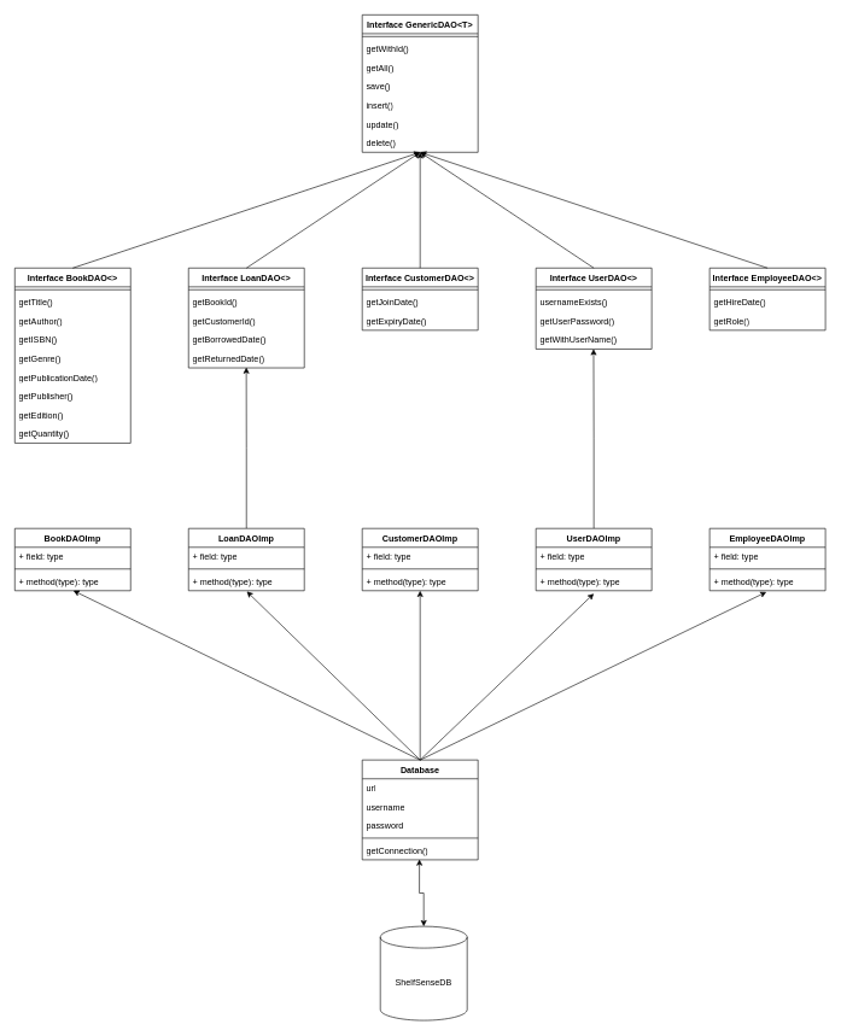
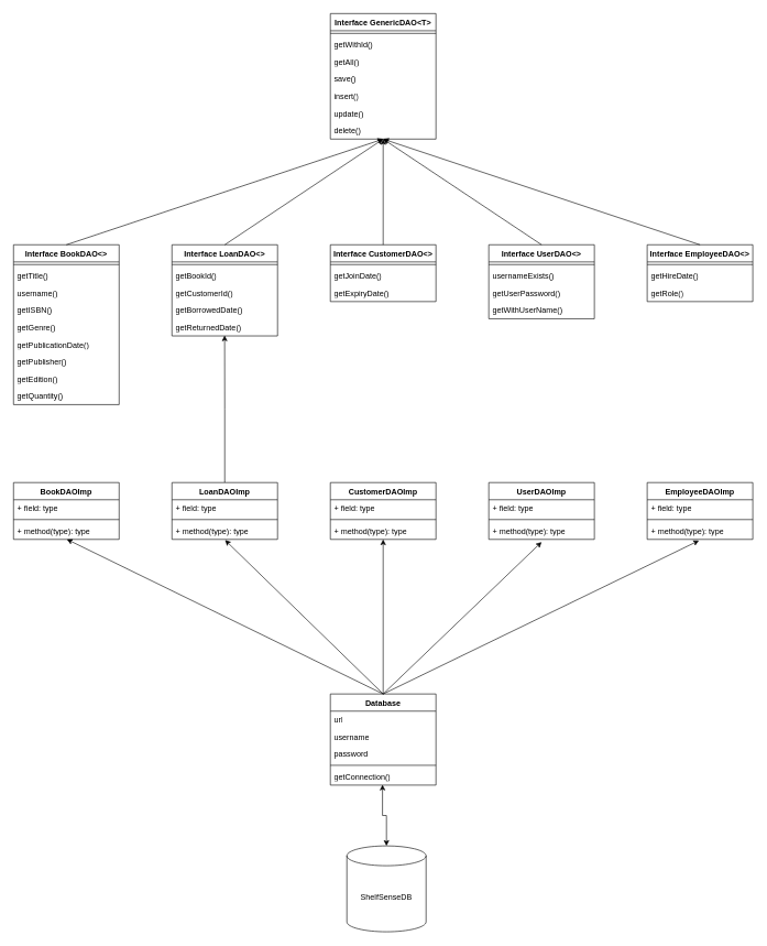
  <mxCell id="0" />
  <mxCell id="1" parent="0" />
  <mxCell id="2" value="Interface GenericDAO&amp;lt;T&amp;gt;" style="swimlane;fontStyle=1;align=center;verticalAlign=top;childLayout=stackLayout;horizontal=1;startSize=26;horizontalStack=0;resizeParent=1;resizeParentMax=0;resizeLast=0;collapsible=1;marginBottom=0;whiteSpace=wrap;html=1;" vertex="1" parent="1"><mxGeometry x="500" y="20" width="160" height="190" as="geometry" /></mxCell>
  <mxCell id="3" value="" style="line;strokeWidth=1;fillColor=none;align=left;verticalAlign=middle;spacingTop=-1;spacingLeft=3;spacingRight=3;rotatable=0;labelPosition=right;points=[];portConstraint=eastwest;strokeColor=inherit;" vertex="1" parent="2"><mxGeometry y="26" width="160" height="8" as="geometry" /></mxCell>
  <mxCell id="4" value="getWithId()" style="text;strokeColor=none;fillColor=none;align=left;verticalAlign=top;spacingLeft=4;spacingRight=4;overflow=hidden;rotatable=0;points=[[0,0.5],[1,0.5]];portConstraint=eastwest;whiteSpace=wrap;html=1;" vertex="1" parent="2"><mxGeometry y="34" width="160" height="26" as="geometry" /></mxCell>
  <mxCell id="5" value="getAll()" style="text;strokeColor=none;fillColor=none;align=left;verticalAlign=top;spacingLeft=4;spacingRight=4;overflow=hidden;rotatable=0;points=[[0,0.5],[1,0.5]];portConstraint=eastwest;whiteSpace=wrap;html=1;" vertex="1" parent="2"><mxGeometry y="60" width="160" height="26" as="geometry" /></mxCell>
  <mxCell id="6" value="save()" style="text;strokeColor=none;fillColor=none;align=left;verticalAlign=top;spacingLeft=4;spacingRight=4;overflow=hidden;rotatable=0;points=[[0,0.5],[1,0.5]];portConstraint=eastwest;whiteSpace=wrap;html=1;" vertex="1" parent="2"><mxGeometry y="86" width="160" height="26" as="geometry" /></mxCell>
  <mxCell id="7" value="insert()" style="text;strokeColor=none;fillColor=none;align=left;verticalAlign=top;spacingLeft=4;spacingRight=4;overflow=hidden;rotatable=0;points=[[0,0.5],[1,0.5]];portConstraint=eastwest;whiteSpace=wrap;html=1;" vertex="1" parent="2"><mxGeometry y="112" width="160" height="26" as="geometry" /></mxCell>
  <mxCell id="8" value="update()" style="text;strokeColor=none;fillColor=none;align=left;verticalAlign=top;spacingLeft=4;spacingRight=4;overflow=hidden;rotatable=0;points=[[0,0.5],[1,0.5]];portConstraint=eastwest;whiteSpace=wrap;html=1;" vertex="1" parent="2"><mxGeometry y="138" width="160" height="26" as="geometry" /></mxCell>
  <mxCell id="9" value="delete()" style="text;strokeColor=none;fillColor=none;align=left;verticalAlign=top;spacingLeft=4;spacingRight=4;overflow=hidden;rotatable=0;points=[[0,0.5],[1,0.5]];portConstraint=eastwest;whiteSpace=wrap;html=1;" vertex="1" parent="2"><mxGeometry y="164" width="160" height="26" as="geometry" /></mxCell>
  <mxCell id="10" value="Interface UserDAO&amp;lt;&amp;gt;" style="swimlane;fontStyle=1;align=center;verticalAlign=top;childLayout=stackLayout;horizontal=1;startSize=26;horizontalStack=0;resizeParent=1;resizeParentMax=0;resizeLast=0;collapsible=1;marginBottom=0;whiteSpace=wrap;html=1;" vertex="1" parent="1"><mxGeometry x="740" y="370" width="160" height="112" as="geometry" /></mxCell>
  <mxCell id="11" value="" style="line;strokeWidth=1;fillColor=none;align=left;verticalAlign=middle;spacingTop=-1;spacingLeft=3;spacingRight=3;rotatable=0;labelPosition=right;points=[];portConstraint=eastwest;strokeColor=inherit;" vertex="1" parent="10"><mxGeometry y="26" width="160" height="8" as="geometry" /></mxCell>
  <mxCell id="12" value="usernameExists()" style="text;strokeColor=none;fillColor=none;align=left;verticalAlign=top;spacingLeft=4;spacingRight=4;overflow=hidden;rotatable=0;points=[[0,0.5],[1,0.5]];portConstraint=eastwest;whiteSpace=wrap;html=1;" vertex="1" parent="10"><mxGeometry y="34" width="160" height="26" as="geometry" /></mxCell>
  <mxCell id="13" value="getUserPassword()" style="text;strokeColor=none;fillColor=none;align=left;verticalAlign=top;spacingLeft=4;spacingRight=4;overflow=hidden;rotatable=0;points=[[0,0.5],[1,0.5]];portConstraint=eastwest;whiteSpace=wrap;html=1;" vertex="1" parent="10"><mxGeometry y="60" width="160" height="26" as="geometry" /></mxCell>
  <mxCell id="14" value="getWithUserName()" style="text;strokeColor=none;fillColor=none;align=left;verticalAlign=top;spacingLeft=4;spacingRight=4;overflow=hidden;rotatable=0;points=[[0,0.5],[1,0.5]];portConstraint=eastwest;whiteSpace=wrap;html=1;" vertex="1" parent="10"><mxGeometry y="86" width="160" height="26" as="geometry" /></mxCell>
  <mxCell id="15" value="Interface CustomerDAO&amp;lt;&amp;gt;" style="swimlane;fontStyle=1;align=center;verticalAlign=top;childLayout=stackLayout;horizontal=1;startSize=26;horizontalStack=0;resizeParent=1;resizeParentMax=0;resizeLast=0;collapsible=1;marginBottom=0;whiteSpace=wrap;html=1;" vertex="1" parent="1"><mxGeometry x="500" y="370" width="160" height="86" as="geometry"><mxRectangle x="240" y="550" width="100" height="30" as="alternateBounds" /></mxGeometry></mxCell>
  <mxCell id="16" value="" style="line;strokeWidth=1;fillColor=none;align=left;verticalAlign=middle;spacingTop=-1;spacingLeft=3;spacingRight=3;rotatable=0;labelPosition=right;points=[];portConstraint=eastwest;strokeColor=inherit;" vertex="1" parent="15"><mxGeometry y="26" width="160" height="8" as="geometry" /></mxCell>
  <mxCell id="17" value="getJoinDate()" style="text;strokeColor=none;fillColor=none;align=left;verticalAlign=top;spacingLeft=4;spacingRight=4;overflow=hidden;rotatable=0;points=[[0,0.5],[1,0.5]];portConstraint=eastwest;whiteSpace=wrap;html=1;" vertex="1" parent="15"><mxGeometry y="34" width="160" height="26" as="geometry" /></mxCell>
  <mxCell id="18" value="getExpiryDate()" style="text;strokeColor=none;fillColor=none;align=left;verticalAlign=top;spacingLeft=4;spacingRight=4;overflow=hidden;rotatable=0;points=[[0,0.5],[1,0.5]];portConstraint=eastwest;whiteSpace=wrap;html=1;" vertex="1" parent="15"><mxGeometry y="60" width="160" height="26" as="geometry" /></mxCell>
  <mxCell id="19" value="Interface EmployeeDAO&amp;lt;&amp;gt;" style="swimlane;fontStyle=1;align=center;verticalAlign=top;childLayout=stackLayout;horizontal=1;startSize=26;horizontalStack=0;resizeParent=1;resizeParentMax=0;resizeLast=0;collapsible=1;marginBottom=0;whiteSpace=wrap;html=1;" vertex="1" parent="1"><mxGeometry x="980" y="370" width="160" height="86" as="geometry" /></mxCell>
  <mxCell id="20" value="" style="line;strokeWidth=1;fillColor=none;align=left;verticalAlign=middle;spacingTop=-1;spacingLeft=3;spacingRight=3;rotatable=0;labelPosition=right;points=[];portConstraint=eastwest;strokeColor=inherit;" vertex="1" parent="19"><mxGeometry y="26" width="160" height="8" as="geometry" /></mxCell>
  <mxCell id="21" value="getHireDate()" style="text;strokeColor=none;fillColor=none;align=left;verticalAlign=top;spacingLeft=4;spacingRight=4;overflow=hidden;rotatable=0;points=[[0,0.5],[1,0.5]];portConstraint=eastwest;whiteSpace=wrap;html=1;" vertex="1" parent="19"><mxGeometry y="34" width="160" height="26" as="geometry" /></mxCell>
  <mxCell id="22" value="getRole()" style="text;strokeColor=none;fillColor=none;align=left;verticalAlign=top;spacingLeft=4;spacingRight=4;overflow=hidden;rotatable=0;points=[[0,0.5],[1,0.5]];portConstraint=eastwest;whiteSpace=wrap;html=1;" vertex="1" parent="19"><mxGeometry y="60" width="160" height="26" as="geometry" /></mxCell>
  <mxCell id="23" value="Interface LoanDAO&amp;lt;&amp;gt;" style="swimlane;fontStyle=1;align=center;verticalAlign=top;childLayout=stackLayout;horizontal=1;startSize=26;horizontalStack=0;resizeParent=1;resizeParentMax=0;resizeLast=0;collapsible=1;marginBottom=0;whiteSpace=wrap;html=1;" vertex="1" parent="1"><mxGeometry x="260" y="370" width="160" height="138" as="geometry"><mxRectangle x="240" y="550" width="100" height="30" as="alternateBounds" /></mxGeometry></mxCell>
  <mxCell id="24" value="" style="line;strokeWidth=1;fillColor=none;align=left;verticalAlign=middle;spacingTop=-1;spacingLeft=3;spacingRight=3;rotatable=0;labelPosition=right;points=[];portConstraint=eastwest;strokeColor=inherit;" vertex="1" parent="23"><mxGeometry y="26" width="160" height="8" as="geometry" /></mxCell>
  <mxCell id="25" value="getBookId()" style="text;strokeColor=none;fillColor=none;align=left;verticalAlign=top;spacingLeft=4;spacingRight=4;overflow=hidden;rotatable=0;points=[[0,0.5],[1,0.5]];portConstraint=eastwest;whiteSpace=wrap;html=1;" vertex="1" parent="23"><mxGeometry y="34" width="160" height="26" as="geometry" /></mxCell>
  <mxCell id="26" value="getCustomerId()" style="text;strokeColor=none;fillColor=none;align=left;verticalAlign=top;spacingLeft=4;spacingRight=4;overflow=hidden;rotatable=0;points=[[0,0.5],[1,0.5]];portConstraint=eastwest;whiteSpace=wrap;html=1;" vertex="1" parent="23"><mxGeometry y="60" width="160" height="26" as="geometry" /></mxCell>
  <mxCell id="27" value="getBorrowedDate()" style="text;strokeColor=none;fillColor=none;align=left;verticalAlign=top;spacingLeft=4;spacingRight=4;overflow=hidden;rotatable=0;points=[[0,0.5],[1,0.5]];portConstraint=eastwest;whiteSpace=wrap;html=1;" vertex="1" parent="23"><mxGeometry y="86" width="160" height="26" as="geometry" /></mxCell>
  <mxCell id="28" value="getReturnedDate()" style="text;strokeColor=none;fillColor=none;align=left;verticalAlign=top;spacingLeft=4;spacingRight=4;overflow=hidden;rotatable=0;points=[[0,0.5],[1,0.5]];portConstraint=eastwest;whiteSpace=wrap;html=1;" vertex="1" parent="23"><mxGeometry y="112" width="160" height="26" as="geometry" /></mxCell>
  <mxCell id="29" value="Interface BookDAO&amp;lt;&amp;gt;" style="swimlane;fontStyle=1;align=center;verticalAlign=top;childLayout=stackLayout;horizontal=1;startSize=26;horizontalStack=0;resizeParent=1;resizeParentMax=0;resizeLast=0;collapsible=1;marginBottom=0;whiteSpace=wrap;html=1;" vertex="1" parent="1"><mxGeometry x="20" y="370" width="160" height="242" as="geometry"><mxRectangle x="240" y="550" width="100" height="30" as="alternateBounds" /></mxGeometry></mxCell>
  <mxCell id="30" value="" style="line;strokeWidth=1;fillColor=none;align=left;verticalAlign=middle;spacingTop=-1;spacingLeft=3;spacingRight=3;rotatable=0;labelPosition=right;points=[];portConstraint=eastwest;strokeColor=inherit;" vertex="1" parent="29"><mxGeometry y="26" width="160" height="8" as="geometry" /></mxCell>
  <mxCell id="31" value="getTitle()" style="text;strokeColor=none;fillColor=none;align=left;verticalAlign=top;spacingLeft=4;spacingRight=4;overflow=hidden;rotatable=0;points=[[0,0.5],[1,0.5]];portConstraint=eastwest;whiteSpace=wrap;html=1;" vertex="1" parent="29"><mxGeometry y="34" width="160" height="26" as="geometry" /></mxCell>
- <mxCell id="32" value="getAuthor()" style="text;strokeColor=none;fillColor=none;align=left;verticalAlign=top;spacingLeft=4;spacingRight=4;overflow=hidden;rotatable=0;points=[[0,0.5],[1,0.5]];portConstraint=eastwest;whiteSpace=wrap;html=1;" vertex="1" parent="29"><mxGeometry y="60" width="160" height="26" as="geometry" /></mxCell>
+ <mxCell id="32" value="username()" style="text;strokeColor=none;fillColor=none;align=left;verticalAlign=top;spacingLeft=4;spacingRight=4;overflow=hidden;rotatable=0;points=[[0,0.5],[1,0.5]];portConstraint=eastwest;whiteSpace=wrap;html=1;" vertex="1" parent="29"><mxGeometry y="60" width="160" height="26" as="geometry" /></mxCell>
  <mxCell id="33" value="getISBN()" style="text;strokeColor=none;fillColor=none;align=left;verticalAlign=top;spacingLeft=4;spacingRight=4;overflow=hidden;rotatable=0;points=[[0,0.5],[1,0.5]];portConstraint=eastwest;whiteSpace=wrap;html=1;" vertex="1" parent="29"><mxGeometry y="86" width="160" height="26" as="geometry" /></mxCell>
  <mxCell id="34" value="getGenre()" style="text;strokeColor=none;fillColor=none;align=left;verticalAlign=top;spacingLeft=4;spacingRight=4;overflow=hidden;rotatable=0;points=[[0,0.5],[1,0.5]];portConstraint=eastwest;whiteSpace=wrap;html=1;" vertex="1" parent="29"><mxGeometry y="112" width="160" height="26" as="geometry" /></mxCell>
  <mxCell id="35" value="getPublicationDate()" style="text;strokeColor=none;fillColor=none;align=left;verticalAlign=top;spacingLeft=4;spacingRight=4;overflow=hidden;rotatable=0;points=[[0,0.5],[1,0.5]];portConstraint=eastwest;whiteSpace=wrap;html=1;" vertex="1" parent="29"><mxGeometry y="138" width="160" height="26" as="geometry" /></mxCell>
  <mxCell id="36" value="getPublisher()" style="text;strokeColor=none;fillColor=none;align=left;verticalAlign=top;spacingLeft=4;spacingRight=4;overflow=hidden;rotatable=0;points=[[0,0.5],[1,0.5]];portConstraint=eastwest;whiteSpace=wrap;html=1;" vertex="1" parent="29"><mxGeometry y="164" width="160" height="26" as="geometry" /></mxCell>
  <mxCell id="37" value="getEdition()" style="text;strokeColor=none;fillColor=none;align=left;verticalAlign=top;spacingLeft=4;spacingRight=4;overflow=hidden;rotatable=0;points=[[0,0.5],[1,0.5]];portConstraint=eastwest;whiteSpace=wrap;html=1;" vertex="1" parent="29"><mxGeometry y="190" width="160" height="26" as="geometry" /></mxCell>
  <mxCell id="38" value="getQuantity()" style="text;strokeColor=none;fillColor=none;align=left;verticalAlign=top;spacingLeft=4;spacingRight=4;overflow=hidden;rotatable=0;points=[[0,0.5],[1,0.5]];portConstraint=eastwest;whiteSpace=wrap;html=1;" vertex="1" parent="29"><mxGeometry y="216" width="160" height="26" as="geometry" /></mxCell>
  <mxCell id="39" value="" style="endArrow=classic;html=1;rounded=0;" edge="1" parent="1"><mxGeometry width="50" height="50" relative="1" as="geometry"><mxPoint x="100" y="370" as="sourcePoint" /><mxPoint x="580" y="210" as="targetPoint" /></mxGeometry></mxCell>
  <mxCell id="40" value="" style="endArrow=classic;html=1;rounded=0;" edge="1" parent="1"><mxGeometry width="50" height="50" relative="1" as="geometry"><mxPoint x="340" y="370" as="sourcePoint" /><mxPoint x="580" y="210" as="targetPoint" /></mxGeometry></mxCell>
  <mxCell id="41" value="" style="endArrow=classic;html=1;rounded=0;" edge="1" parent="1"><mxGeometry width="50" height="50" relative="1" as="geometry"><mxPoint x="580" y="370" as="sourcePoint" /><mxPoint x="580" y="210" as="targetPoint" /></mxGeometry></mxCell>
  <mxCell id="42" value="" style="endArrow=classic;html=1;rounded=0;" edge="1" parent="1"><mxGeometry width="50" height="50" relative="1" as="geometry"><mxPoint x="820" y="370" as="sourcePoint" /><mxPoint x="580" y="210" as="targetPoint" /></mxGeometry></mxCell>
  <mxCell id="43" value="" style="endArrow=classic;html=1;rounded=0;" edge="1" parent="1"><mxGeometry width="50" height="50" relative="1" as="geometry"><mxPoint x="1060" y="370" as="sourcePoint" /><mxPoint x="580" y="210" as="targetPoint" /></mxGeometry></mxCell>
  <mxCell id="44" value="BookDAOImp" style="swimlane;fontStyle=1;align=center;verticalAlign=top;childLayout=stackLayout;horizontal=1;startSize=26;horizontalStack=0;resizeParent=1;resizeParentMax=0;resizeLast=0;collapsible=1;marginBottom=0;whiteSpace=wrap;html=1;" vertex="1" parent="1"><mxGeometry x="20" y="730" width="160" height="86" as="geometry" /></mxCell>
  <mxCell id="45" value="+ field: type" style="text;strokeColor=none;fillColor=none;align=left;verticalAlign=top;spacingLeft=4;spacingRight=4;overflow=hidden;rotatable=0;points=[[0,0.5],[1,0.5]];portConstraint=eastwest;whiteSpace=wrap;html=1;" vertex="1" parent="44"><mxGeometry y="26" width="160" height="26" as="geometry" /></mxCell>
  <mxCell id="46" value="" style="line;strokeWidth=1;fillColor=none;align=left;verticalAlign=middle;spacingTop=-1;spacingLeft=3;spacingRight=3;rotatable=0;labelPosition=right;points=[];portConstraint=eastwest;strokeColor=inherit;" vertex="1" parent="44"><mxGeometry y="52" width="160" height="8" as="geometry" /></mxCell>
  <mxCell id="47" value="+ method(type): type" style="text;strokeColor=none;fillColor=none;align=left;verticalAlign=top;spacingLeft=4;spacingRight=4;overflow=hidden;rotatable=0;points=[[0,0.5],[1,0.5]];portConstraint=eastwest;whiteSpace=wrap;html=1;" vertex="1" parent="44"><mxGeometry y="60" width="160" height="26" as="geometry" /></mxCell>
  <mxCell id="48" style="edgeStyle=orthogonalEdgeStyle;rounded=0;orthogonalLoop=1;jettySize=auto;html=1;entryX=0.499;entryY=0.974;entryDx=0;entryDy=0;entryPerimeter=0;" edge="1" parent="1" source="49" target="28"><mxGeometry relative="1" as="geometry" /></mxCell>
  <mxCell id="49" value="LoanDAOImp" style="swimlane;fontStyle=1;align=center;verticalAlign=top;childLayout=stackLayout;horizontal=1;startSize=26;horizontalStack=0;resizeParent=1;resizeParentMax=0;resizeLast=0;collapsible=1;marginBottom=0;whiteSpace=wrap;html=1;" vertex="1" parent="1"><mxGeometry x="260" y="730" width="160" height="86" as="geometry" /></mxCell>
  <mxCell id="50" value="+ field: type" style="text;strokeColor=none;fillColor=none;align=left;verticalAlign=top;spacingLeft=4;spacingRight=4;overflow=hidden;rotatable=0;points=[[0,0.5],[1,0.5]];portConstraint=eastwest;whiteSpace=wrap;html=1;" vertex="1" parent="49"><mxGeometry y="26" width="160" height="26" as="geometry" /></mxCell>
  <mxCell id="51" value="" style="line;strokeWidth=1;fillColor=none;align=left;verticalAlign=middle;spacingTop=-1;spacingLeft=3;spacingRight=3;rotatable=0;labelPosition=right;points=[];portConstraint=eastwest;strokeColor=inherit;" vertex="1" parent="49"><mxGeometry y="52" width="160" height="8" as="geometry" /></mxCell>
  <mxCell id="52" value="+ method(type): type" style="text;strokeColor=none;fillColor=none;align=left;verticalAlign=top;spacingLeft=4;spacingRight=4;overflow=hidden;rotatable=0;points=[[0,0.5],[1,0.5]];portConstraint=eastwest;whiteSpace=wrap;html=1;" vertex="1" parent="49"><mxGeometry y="60" width="160" height="26" as="geometry" /></mxCell>
  <mxCell id="53" value="EmployeeDAOImp" style="swimlane;fontStyle=1;align=center;verticalAlign=top;childLayout=stackLayout;horizontal=1;startSize=26;horizontalStack=0;resizeParent=1;resizeParentMax=0;resizeLast=0;collapsible=1;marginBottom=0;whiteSpace=wrap;html=1;" vertex="1" parent="1"><mxGeometry x="980" y="730" width="160" height="86" as="geometry" /></mxCell>
  <mxCell id="54" value="+ field: type" style="text;strokeColor=none;fillColor=none;align=left;verticalAlign=top;spacingLeft=4;spacingRight=4;overflow=hidden;rotatable=0;points=[[0,0.5],[1,0.5]];portConstraint=eastwest;whiteSpace=wrap;html=1;" vertex="1" parent="53"><mxGeometry y="26" width="160" height="26" as="geometry" /></mxCell>
  <mxCell id="55" value="" style="line;strokeWidth=1;fillColor=none;align=left;verticalAlign=middle;spacingTop=-1;spacingLeft=3;spacingRight=3;rotatable=0;labelPosition=right;points=[];portConstraint=eastwest;strokeColor=inherit;" vertex="1" parent="53"><mxGeometry y="52" width="160" height="8" as="geometry" /></mxCell>
  <mxCell id="56" value="+ method(type): type" style="text;strokeColor=none;fillColor=none;align=left;verticalAlign=top;spacingLeft=4;spacingRight=4;overflow=hidden;rotatable=0;points=[[0,0.5],[1,0.5]];portConstraint=eastwest;whiteSpace=wrap;html=1;" vertex="1" parent="53"><mxGeometry y="60" width="160" height="26" as="geometry" /></mxCell>
- <mxCell id="57" style="edgeStyle=orthogonalEdgeStyle;rounded=0;orthogonalLoop=1;jettySize=auto;html=1;entryX=0.498;entryY=0.994;entryDx=0;entryDy=0;entryPerimeter=0;" edge="1" parent="1" source="58" target="14"><mxGeometry relative="1" as="geometry" /></mxCell>
  <mxCell id="58" value="UserDAOImp" style="swimlane;fontStyle=1;align=center;verticalAlign=top;childLayout=stackLayout;horizontal=1;startSize=26;horizontalStack=0;resizeParent=1;resizeParentMax=0;resizeLast=0;collapsible=1;marginBottom=0;whiteSpace=wrap;html=1;" vertex="1" parent="1"><mxGeometry x="740" y="730" width="160" height="86" as="geometry" /></mxCell>
  <mxCell id="59" value="+ field: type" style="text;strokeColor=none;fillColor=none;align=left;verticalAlign=top;spacingLeft=4;spacingRight=4;overflow=hidden;rotatable=0;points=[[0,0.5],[1,0.5]];portConstraint=eastwest;whiteSpace=wrap;html=1;" vertex="1" parent="58"><mxGeometry y="26" width="160" height="26" as="geometry" /></mxCell>
  <mxCell id="60" value="" style="line;strokeWidth=1;fillColor=none;align=left;verticalAlign=middle;spacingTop=-1;spacingLeft=3;spacingRight=3;rotatable=0;labelPosition=right;points=[];portConstraint=eastwest;strokeColor=inherit;" vertex="1" parent="58"><mxGeometry y="52" width="160" height="8" as="geometry" /></mxCell>
  <mxCell id="61" value="+ method(type): type" style="text;strokeColor=none;fillColor=none;align=left;verticalAlign=top;spacingLeft=4;spacingRight=4;overflow=hidden;rotatable=0;points=[[0,0.5],[1,0.5]];portConstraint=eastwest;whiteSpace=wrap;html=1;" vertex="1" parent="58"><mxGeometry y="60" width="160" height="26" as="geometry" /></mxCell>
  <mxCell id="62" value="CustomerDAOImp" style="swimlane;fontStyle=1;align=center;verticalAlign=top;childLayout=stackLayout;horizontal=1;startSize=26;horizontalStack=0;resizeParent=1;resizeParentMax=0;resizeLast=0;collapsible=1;marginBottom=0;whiteSpace=wrap;html=1;" vertex="1" parent="1"><mxGeometry x="500" y="730" width="160" height="86" as="geometry" /></mxCell>
  <mxCell id="63" value="+ field: type" style="text;strokeColor=none;fillColor=none;align=left;verticalAlign=top;spacingLeft=4;spacingRight=4;overflow=hidden;rotatable=0;points=[[0,0.5],[1,0.5]];portConstraint=eastwest;whiteSpace=wrap;html=1;" vertex="1" parent="62"><mxGeometry y="26" width="160" height="26" as="geometry" /></mxCell>
  <mxCell id="64" value="" style="line;strokeWidth=1;fillColor=none;align=left;verticalAlign=middle;spacingTop=-1;spacingLeft=3;spacingRight=3;rotatable=0;labelPosition=right;points=[];portConstraint=eastwest;strokeColor=inherit;" vertex="1" parent="62"><mxGeometry y="52" width="160" height="8" as="geometry" /></mxCell>
  <mxCell id="65" value="+ method(type): type" style="text;strokeColor=none;fillColor=none;align=left;verticalAlign=top;spacingLeft=4;spacingRight=4;overflow=hidden;rotatable=0;points=[[0,0.5],[1,0.5]];portConstraint=eastwest;whiteSpace=wrap;html=1;" vertex="1" parent="62"><mxGeometry y="60" width="160" height="26" as="geometry" /></mxCell>
  <mxCell id="66" style="edgeStyle=orthogonalEdgeStyle;rounded=0;orthogonalLoop=1;jettySize=auto;html=1;entryX=0.494;entryY=0.975;entryDx=0;entryDy=0;entryPerimeter=0;startArrow=classic;startFill=1;" edge="1" parent="1" source="67" target="73"><mxGeometry relative="1" as="geometry" /></mxCell>
  <mxCell id="67" value="ShelfSenseDB" style="shape=cylinder3;whiteSpace=wrap;html=1;boundedLbl=1;backgroundOutline=1;size=15;" vertex="1" parent="1"><mxGeometry x="525" y="1280" width="120" height="130" as="geometry" /></mxCell>
  <mxCell id="68" value="Database" style="swimlane;fontStyle=1;align=center;verticalAlign=top;childLayout=stackLayout;horizontal=1;startSize=26;horizontalStack=0;resizeParent=1;resizeParentMax=0;resizeLast=0;collapsible=1;marginBottom=0;whiteSpace=wrap;html=1;" vertex="1" parent="1"><mxGeometry x="500" y="1050" width="160" height="138" as="geometry" /></mxCell>
  <mxCell id="69" value="url" style="text;strokeColor=none;fillColor=none;align=left;verticalAlign=top;spacingLeft=4;spacingRight=4;overflow=hidden;rotatable=0;points=[[0,0.5],[1,0.5]];portConstraint=eastwest;whiteSpace=wrap;html=1;" vertex="1" parent="68"><mxGeometry y="26" width="160" height="26" as="geometry" /></mxCell>
  <mxCell id="70" value="username" style="text;strokeColor=none;fillColor=none;align=left;verticalAlign=top;spacingLeft=4;spacingRight=4;overflow=hidden;rotatable=0;points=[[0,0.5],[1,0.5]];portConstraint=eastwest;whiteSpace=wrap;html=1;" vertex="1" parent="68"><mxGeometry y="52" width="160" height="26" as="geometry" /></mxCell>
  <mxCell id="71" value="password" style="text;strokeColor=none;fillColor=none;align=left;verticalAlign=top;spacingLeft=4;spacingRight=4;overflow=hidden;rotatable=0;points=[[0,0.5],[1,0.5]];portConstraint=eastwest;whiteSpace=wrap;html=1;" vertex="1" parent="68"><mxGeometry y="78" width="160" height="26" as="geometry" /></mxCell>
  <mxCell id="72" value="" style="line;strokeWidth=1;fillColor=none;align=left;verticalAlign=middle;spacingTop=-1;spacingLeft=3;spacingRight=3;rotatable=0;labelPosition=right;points=[];portConstraint=eastwest;strokeColor=inherit;" vertex="1" parent="68"><mxGeometry y="104" width="160" height="8" as="geometry" /></mxCell>
  <mxCell id="73" value="getConnection()" style="text;strokeColor=none;fillColor=none;align=left;verticalAlign=top;spacingLeft=4;spacingRight=4;overflow=hidden;rotatable=0;points=[[0,0.5],[1,0.5]];portConstraint=eastwest;whiteSpace=wrap;html=1;" vertex="1" parent="68"><mxGeometry y="112" width="160" height="26" as="geometry" /></mxCell>
  <mxCell id="74" value="" style="endArrow=classic;html=1;rounded=0;exitX=0.5;exitY=0;exitDx=0;exitDy=0;entryX=0.505;entryY=0.997;entryDx=0;entryDy=0;entryPerimeter=0;" edge="1" parent="1" source="68" target="47"><mxGeometry width="50" height="50" relative="1" as="geometry"><mxPoint x="540" y="1020" as="sourcePoint" /><mxPoint x="96" y="821" as="targetPoint" /></mxGeometry></mxCell>
  <mxCell id="75" value="" style="endArrow=classic;html=1;rounded=0;entryX=0.503;entryY=1.04;entryDx=0;entryDy=0;entryPerimeter=0;" edge="1" parent="1" target="52"><mxGeometry width="50" height="50" relative="1" as="geometry"><mxPoint x="580" y="1050" as="sourcePoint" /><mxPoint x="630" y="1000" as="targetPoint" /></mxGeometry></mxCell>
  <mxCell id="76" value="" style="endArrow=classic;html=1;rounded=0;entryX=0.5;entryY=1;entryDx=0;entryDy=0;" edge="1" parent="1" target="62"><mxGeometry width="50" height="50" relative="1" as="geometry"><mxPoint x="580" y="1050" as="sourcePoint" /><mxPoint x="630" y="1000" as="targetPoint" /></mxGeometry></mxCell>
  <mxCell id="77" value="" style="endArrow=classic;html=1;rounded=0;entryX=0.5;entryY=1.154;entryDx=0;entryDy=0;entryPerimeter=0;" edge="1" parent="1" target="61"><mxGeometry width="50" height="50" relative="1" as="geometry"><mxPoint x="580" y="1050" as="sourcePoint" /><mxPoint x="820" y="820" as="targetPoint" /></mxGeometry></mxCell>
  <mxCell id="78" value="" style="endArrow=classic;html=1;rounded=0;entryX=0.49;entryY=1.071;entryDx=0;entryDy=0;entryPerimeter=0;" edge="1" parent="1" target="56"><mxGeometry width="50" height="50" relative="1" as="geometry"><mxPoint x="580" y="1050" as="sourcePoint" /><mxPoint x="630" y="1000" as="targetPoint" /></mxGeometry></mxCell>
